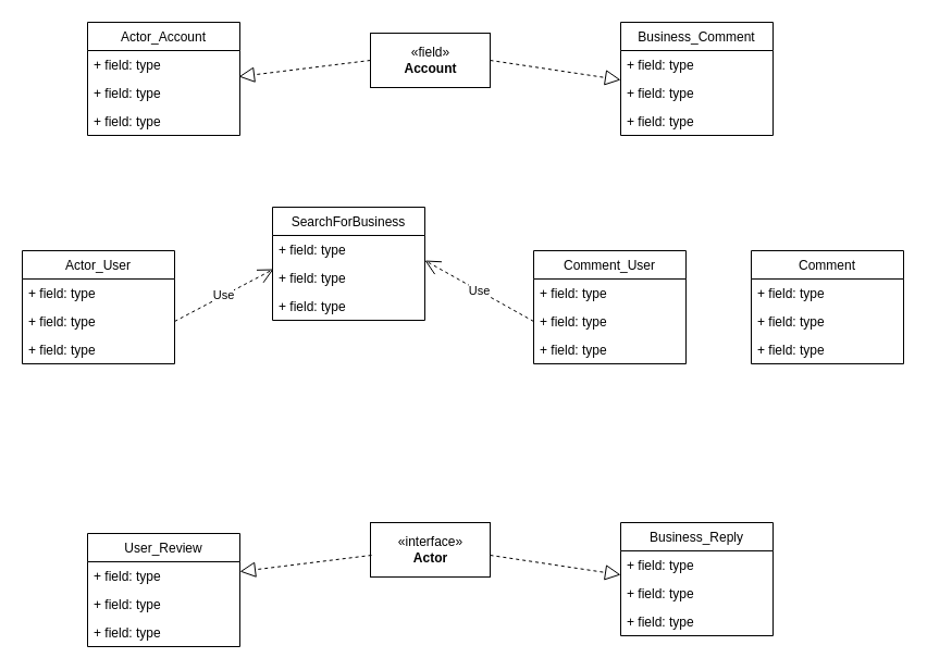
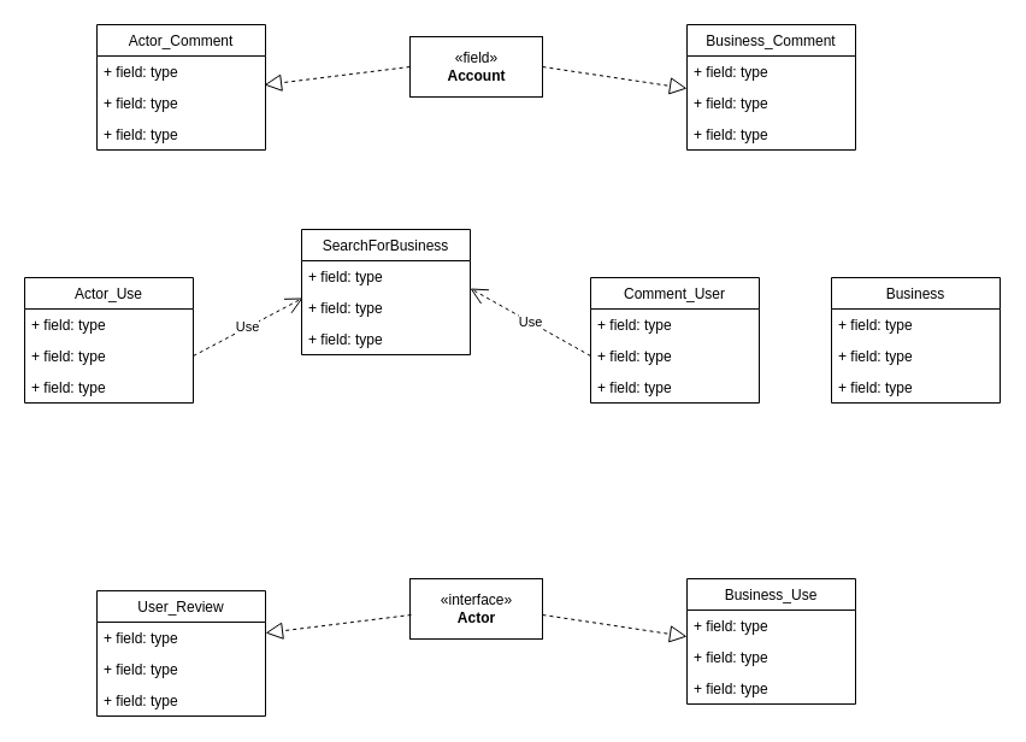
  <mxCell id="0" />
  <mxCell id="1" parent="0" />
- <mxCell id="2" value="Actor_User" style="swimlane;fontStyle=0;childLayout=stackLayout;horizontal=1;startSize=26;fillColor=none;horizontalStack=0;resizeParent=1;resizeParentMax=0;resizeLast=0;collapsible=1;marginBottom=0;" vertex="1" parent="1"><mxGeometry x="20" y="230" width="140" height="104" as="geometry" /></mxCell>
+ <mxCell id="2" value="Actor_Use" style="swimlane;fontStyle=0;childLayout=stackLayout;horizontal=1;startSize=26;fillColor=none;horizontalStack=0;resizeParent=1;resizeParentMax=0;resizeLast=0;collapsible=1;marginBottom=0;" vertex="1" parent="1"><mxGeometry x="20" y="230" width="140" height="104" as="geometry" /></mxCell>
  <mxCell id="3" value="+ field: type" style="text;strokeColor=none;fillColor=none;align=left;verticalAlign=top;spacingLeft=4;spacingRight=4;overflow=hidden;rotatable=0;points=[[0,0.5],[1,0.5]];portConstraint=eastwest;" vertex="1" parent="2"><mxGeometry y="26" width="140" height="26" as="geometry" /></mxCell>
  <mxCell id="4" value="+ field: type" style="text;strokeColor=none;fillColor=none;align=left;verticalAlign=top;spacingLeft=4;spacingRight=4;overflow=hidden;rotatable=0;points=[[0,0.5],[1,0.5]];portConstraint=eastwest;" vertex="1" parent="2"><mxGeometry y="52" width="140" height="26" as="geometry" /></mxCell>
  <mxCell id="5" value="+ field: type" style="text;strokeColor=none;fillColor=none;align=left;verticalAlign=top;spacingLeft=4;spacingRight=4;overflow=hidden;rotatable=0;points=[[0,0.5],[1,0.5]];portConstraint=eastwest;" vertex="1" parent="2"><mxGeometry y="78" width="140" height="26" as="geometry" /></mxCell>
  <mxCell id="6" value="Business_Comment" style="swimlane;fontStyle=0;childLayout=stackLayout;horizontal=1;startSize=26;fillColor=none;horizontalStack=0;resizeParent=1;resizeParentMax=0;resizeLast=0;collapsible=1;marginBottom=0;" vertex="1" parent="1"><mxGeometry x="570" y="20" width="140" height="104" as="geometry" /></mxCell>
  <mxCell id="7" value="+ field: type" style="text;strokeColor=none;fillColor=none;align=left;verticalAlign=top;spacingLeft=4;spacingRight=4;overflow=hidden;rotatable=0;points=[[0,0.5],[1,0.5]];portConstraint=eastwest;" vertex="1" parent="6"><mxGeometry y="26" width="140" height="26" as="geometry" /></mxCell>
  <mxCell id="8" value="+ field: type" style="text;strokeColor=none;fillColor=none;align=left;verticalAlign=top;spacingLeft=4;spacingRight=4;overflow=hidden;rotatable=0;points=[[0,0.5],[1,0.5]];portConstraint=eastwest;" vertex="1" parent="6"><mxGeometry y="52" width="140" height="26" as="geometry" /></mxCell>
  <mxCell id="9" value="+ field: type" style="text;strokeColor=none;fillColor=none;align=left;verticalAlign=top;spacingLeft=4;spacingRight=4;overflow=hidden;rotatable=0;points=[[0,0.5],[1,0.5]];portConstraint=eastwest;" vertex="1" parent="6"><mxGeometry y="78" width="140" height="26" as="geometry" /></mxCell>
  <mxCell id="10" value="User_Review" style="swimlane;fontStyle=0;childLayout=stackLayout;horizontal=1;startSize=26;fillColor=none;horizontalStack=0;resizeParent=1;resizeParentMax=0;resizeLast=0;collapsible=1;marginBottom=0;" vertex="1" parent="1"><mxGeometry x="80" y="490" width="140" height="104" as="geometry" /></mxCell>
  <mxCell id="11" value="+ field: type" style="text;strokeColor=none;fillColor=none;align=left;verticalAlign=top;spacingLeft=4;spacingRight=4;overflow=hidden;rotatable=0;points=[[0,0.5],[1,0.5]];portConstraint=eastwest;" vertex="1" parent="10"><mxGeometry y="26" width="140" height="26" as="geometry" /></mxCell>
  <mxCell id="12" value="+ field: type" style="text;strokeColor=none;fillColor=none;align=left;verticalAlign=top;spacingLeft=4;spacingRight=4;overflow=hidden;rotatable=0;points=[[0,0.5],[1,0.5]];portConstraint=eastwest;" vertex="1" parent="10"><mxGeometry y="52" width="140" height="26" as="geometry" /></mxCell>
  <mxCell id="13" value="+ field: type" style="text;strokeColor=none;fillColor=none;align=left;verticalAlign=top;spacingLeft=4;spacingRight=4;overflow=hidden;rotatable=0;points=[[0,0.5],[1,0.5]];portConstraint=eastwest;" vertex="1" parent="10"><mxGeometry y="78" width="140" height="26" as="geometry" /></mxCell>
- <mxCell id="14" value="Business_Reply" style="swimlane;fontStyle=0;childLayout=stackLayout;horizontal=1;startSize=26;fillColor=none;horizontalStack=0;resizeParent=1;resizeParentMax=0;resizeLast=0;collapsible=1;marginBottom=0;" vertex="1" parent="1"><mxGeometry x="570" y="480" width="140" height="104" as="geometry" /></mxCell>
+ <mxCell id="14" value="Business_Use" style="swimlane;fontStyle=0;childLayout=stackLayout;horizontal=1;startSize=26;fillColor=none;horizontalStack=0;resizeParent=1;resizeParentMax=0;resizeLast=0;collapsible=1;marginBottom=0;" vertex="1" parent="1"><mxGeometry x="570" y="480" width="140" height="104" as="geometry" /></mxCell>
  <mxCell id="15" value="+ field: type" style="text;strokeColor=none;fillColor=none;align=left;verticalAlign=top;spacingLeft=4;spacingRight=4;overflow=hidden;rotatable=0;points=[[0,0.5],[1,0.5]];portConstraint=eastwest;" vertex="1" parent="14"><mxGeometry y="26" width="140" height="26" as="geometry" /></mxCell>
  <mxCell id="16" value="+ field: type" style="text;strokeColor=none;fillColor=none;align=left;verticalAlign=top;spacingLeft=4;spacingRight=4;overflow=hidden;rotatable=0;points=[[0,0.5],[1,0.5]];portConstraint=eastwest;" vertex="1" parent="14"><mxGeometry y="52" width="140" height="26" as="geometry" /></mxCell>
  <mxCell id="17" value="+ field: type" style="text;strokeColor=none;fillColor=none;align=left;verticalAlign=top;spacingLeft=4;spacingRight=4;overflow=hidden;rotatable=0;points=[[0,0.5],[1,0.5]];portConstraint=eastwest;" vertex="1" parent="14"><mxGeometry y="78" width="140" height="26" as="geometry" /></mxCell>
  <mxCell id="18" value="«field»&lt;br&gt;&lt;b&gt;Account&lt;/b&gt;" style="html=1;" vertex="1" parent="1"><mxGeometry x="340" y="30" width="110" height="50" as="geometry" /></mxCell>
- <mxCell id="19" value="Actor_Account" style="swimlane;fontStyle=0;childLayout=stackLayout;horizontal=1;startSize=26;fillColor=none;horizontalStack=0;resizeParent=1;resizeParentMax=0;resizeLast=0;collapsible=1;marginBottom=0;" vertex="1" parent="1"><mxGeometry x="80" y="20" width="140" height="104" as="geometry" /></mxCell>
+ <mxCell id="19" value="Actor_Comment" style="swimlane;fontStyle=0;childLayout=stackLayout;horizontal=1;startSize=26;fillColor=none;horizontalStack=0;resizeParent=1;resizeParentMax=0;resizeLast=0;collapsible=1;marginBottom=0;" vertex="1" parent="1"><mxGeometry x="80" y="20" width="140" height="104" as="geometry" /></mxCell>
  <mxCell id="20" value="+ field: type" style="text;strokeColor=none;fillColor=none;align=left;verticalAlign=top;spacingLeft=4;spacingRight=4;overflow=hidden;rotatable=0;points=[[0,0.5],[1,0.5]];portConstraint=eastwest;" vertex="1" parent="19"><mxGeometry y="26" width="140" height="26" as="geometry" /></mxCell>
  <mxCell id="21" value="+ field: type" style="text;strokeColor=none;fillColor=none;align=left;verticalAlign=top;spacingLeft=4;spacingRight=4;overflow=hidden;rotatable=0;points=[[0,0.5],[1,0.5]];portConstraint=eastwest;" vertex="1" parent="19"><mxGeometry y="52" width="140" height="26" as="geometry" /></mxCell>
  <mxCell id="22" value="+ field: type" style="text;strokeColor=none;fillColor=none;align=left;verticalAlign=top;spacingLeft=4;spacingRight=4;overflow=hidden;rotatable=0;points=[[0,0.5],[1,0.5]];portConstraint=eastwest;" vertex="1" parent="19"><mxGeometry y="78" width="140" height="26" as="geometry" /></mxCell>
  <mxCell id="23" value="Comment_User" style="swimlane;fontStyle=0;childLayout=stackLayout;horizontal=1;startSize=26;fillColor=none;horizontalStack=0;resizeParent=1;resizeParentMax=0;resizeLast=0;collapsible=1;marginBottom=0;" vertex="1" parent="1"><mxGeometry x="490" y="230" width="140" height="104" as="geometry" /></mxCell>
  <mxCell id="24" value="+ field: type" style="text;strokeColor=none;fillColor=none;align=left;verticalAlign=top;spacingLeft=4;spacingRight=4;overflow=hidden;rotatable=0;points=[[0,0.5],[1,0.5]];portConstraint=eastwest;" vertex="1" parent="23"><mxGeometry y="26" width="140" height="26" as="geometry" /></mxCell>
  <mxCell id="25" value="+ field: type" style="text;strokeColor=none;fillColor=none;align=left;verticalAlign=top;spacingLeft=4;spacingRight=4;overflow=hidden;rotatable=0;points=[[0,0.5],[1,0.5]];portConstraint=eastwest;" vertex="1" parent="23"><mxGeometry y="52" width="140" height="26" as="geometry" /></mxCell>
  <mxCell id="26" value="+ field: type" style="text;strokeColor=none;fillColor=none;align=left;verticalAlign=top;spacingLeft=4;spacingRight=4;overflow=hidden;rotatable=0;points=[[0,0.5],[1,0.5]];portConstraint=eastwest;" vertex="1" parent="23"><mxGeometry y="78" width="140" height="26" as="geometry" /></mxCell>
  <mxCell id="27" value="" style="endArrow=block;dashed=1;endFill=0;endSize=12;html=1;entryX=0.993;entryY=-0.077;entryDx=0;entryDy=0;entryPerimeter=0;exitX=0;exitY=0.5;exitDx=0;exitDy=0;" edge="1" parent="1" source="18" target="21"><mxGeometry width="160" relative="1" as="geometry"><mxPoint x="280" y="100" as="sourcePoint" /><mxPoint x="440" y="100" as="targetPoint" /></mxGeometry></mxCell>
  <mxCell id="28" value="" style="endArrow=block;dashed=1;endFill=0;endSize=12;html=1;exitX=1;exitY=0.5;exitDx=0;exitDy=0;entryX=0;entryY=1.038;entryDx=0;entryDy=0;entryPerimeter=0;" edge="1" parent="1" source="18" target="7"><mxGeometry width="160" relative="1" as="geometry"><mxPoint x="460" y="90" as="sourcePoint" /><mxPoint x="620" y="90" as="targetPoint" /></mxGeometry></mxCell>
  <mxCell id="29" value="«interface»&lt;br&gt;&lt;b&gt;Actor&lt;/b&gt;" style="html=1;" vertex="1" parent="1"><mxGeometry x="340" y="480" width="110" height="50" as="geometry" /></mxCell>
  <mxCell id="30" value="" style="endArrow=block;dashed=1;endFill=0;endSize=12;html=1;entryX=0.993;entryY=-0.077;entryDx=0;entryDy=0;entryPerimeter=0;exitX=0;exitY=0.5;exitDx=0;exitDy=0;" edge="1" parent="1"><mxGeometry width="160" relative="1" as="geometry"><mxPoint x="340.98" y="510" as="sourcePoint" /><mxPoint x="220" y="524.998" as="targetPoint" /></mxGeometry></mxCell>
  <mxCell id="31" value="" style="endArrow=block;dashed=1;endFill=0;endSize=12;html=1;exitX=1;exitY=0.5;exitDx=0;exitDy=0;entryX=0;entryY=1.038;entryDx=0;entryDy=0;entryPerimeter=0;" edge="1" parent="1"><mxGeometry width="160" relative="1" as="geometry"><mxPoint x="450" y="510" as="sourcePoint" /><mxPoint x="570" y="527.988" as="targetPoint" /></mxGeometry></mxCell>
- <mxCell id="32" value="Comment" style="swimlane;fontStyle=0;childLayout=stackLayout;horizontal=1;startSize=26;fillColor=none;horizontalStack=0;resizeParent=1;resizeParentMax=0;resizeLast=0;collapsible=1;marginBottom=0;" vertex="1" parent="1"><mxGeometry x="690" y="230" width="140" height="104" as="geometry" /></mxCell>
+ <mxCell id="32" value="Business" style="swimlane;fontStyle=0;childLayout=stackLayout;horizontal=1;startSize=26;fillColor=none;horizontalStack=0;resizeParent=1;resizeParentMax=0;resizeLast=0;collapsible=1;marginBottom=0;" vertex="1" parent="1"><mxGeometry x="690" y="230" width="140" height="104" as="geometry" /></mxCell>
  <mxCell id="33" value="+ field: type" style="text;strokeColor=none;fillColor=none;align=left;verticalAlign=top;spacingLeft=4;spacingRight=4;overflow=hidden;rotatable=0;points=[[0,0.5],[1,0.5]];portConstraint=eastwest;" vertex="1" parent="32"><mxGeometry y="26" width="140" height="26" as="geometry" /></mxCell>
  <mxCell id="34" value="+ field: type" style="text;strokeColor=none;fillColor=none;align=left;verticalAlign=top;spacingLeft=4;spacingRight=4;overflow=hidden;rotatable=0;points=[[0,0.5],[1,0.5]];portConstraint=eastwest;" vertex="1" parent="32"><mxGeometry y="52" width="140" height="26" as="geometry" /></mxCell>
  <mxCell id="35" value="+ field: type" style="text;strokeColor=none;fillColor=none;align=left;verticalAlign=top;spacingLeft=4;spacingRight=4;overflow=hidden;rotatable=0;points=[[0,0.5],[1,0.5]];portConstraint=eastwest;" vertex="1" parent="32"><mxGeometry y="78" width="140" height="26" as="geometry" /></mxCell>
  <mxCell id="36" value="SearchForBusiness" style="swimlane;fontStyle=0;childLayout=stackLayout;horizontal=1;startSize=26;fillColor=none;horizontalStack=0;resizeParent=1;resizeParentMax=0;resizeLast=0;collapsible=1;marginBottom=0;" vertex="1" parent="1"><mxGeometry x="250" y="190" width="140" height="104" as="geometry" /></mxCell>
  <mxCell id="37" value="+ field: type" style="text;strokeColor=none;fillColor=none;align=left;verticalAlign=top;spacingLeft=4;spacingRight=4;overflow=hidden;rotatable=0;points=[[0,0.5],[1,0.5]];portConstraint=eastwest;" vertex="1" parent="36"><mxGeometry y="26" width="140" height="26" as="geometry" /></mxCell>
  <mxCell id="38" value="+ field: type" style="text;strokeColor=none;fillColor=none;align=left;verticalAlign=top;spacingLeft=4;spacingRight=4;overflow=hidden;rotatable=0;points=[[0,0.5],[1,0.5]];portConstraint=eastwest;" vertex="1" parent="36"><mxGeometry y="52" width="140" height="26" as="geometry" /></mxCell>
  <mxCell id="39" value="+ field: type" style="text;strokeColor=none;fillColor=none;align=left;verticalAlign=top;spacingLeft=4;spacingRight=4;overflow=hidden;rotatable=0;points=[[0,0.5],[1,0.5]];portConstraint=eastwest;" vertex="1" parent="36"><mxGeometry y="78" width="140" height="26" as="geometry" /></mxCell>
  <mxCell id="40" value="Use" style="endArrow=open;endSize=12;dashed=1;html=1;entryX=0.007;entryY=0.192;entryDx=0;entryDy=0;entryPerimeter=0;exitX=1;exitY=0.5;exitDx=0;exitDy=0;" edge="1" parent="1" source="4" target="38"><mxGeometry width="160" relative="1" as="geometry"><mxPoint x="200" y="310" as="sourcePoint" /><mxPoint x="360" y="310" as="targetPoint" /></mxGeometry></mxCell>
  <mxCell id="41" value="Use" style="endArrow=open;endSize=12;dashed=1;html=1;entryX=1;entryY=0.885;entryDx=0;entryDy=0;entryPerimeter=0;exitX=0;exitY=0.5;exitDx=0;exitDy=0;" edge="1" parent="1" source="25" target="37"><mxGeometry width="160" relative="1" as="geometry"><mxPoint x="480" y="300" as="sourcePoint" /><mxPoint x="500" y="230.002" as="targetPoint" /></mxGeometry></mxCell>
